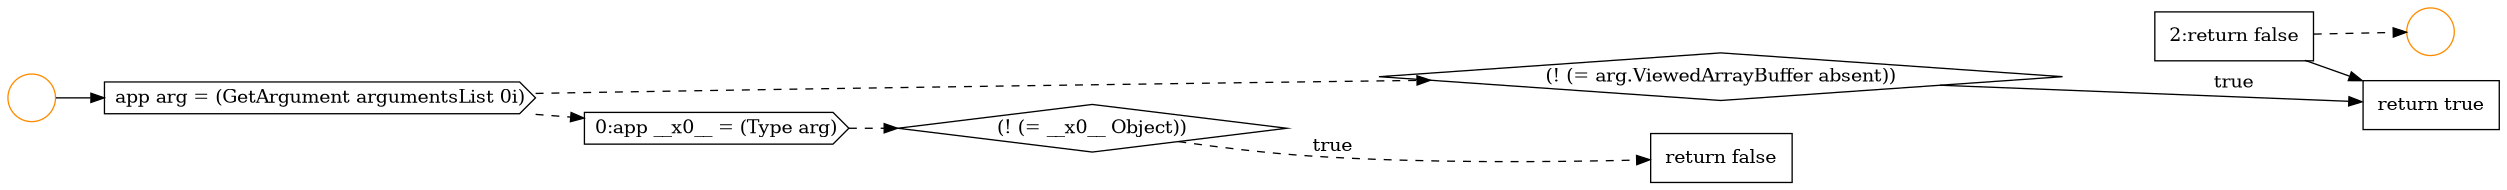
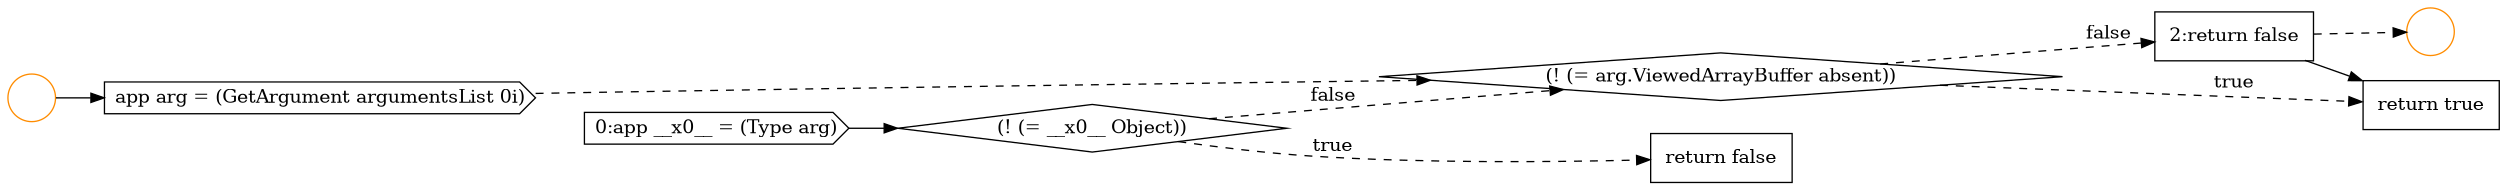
  digraph {
    fontname="DejaVu Serif"
    rankdir=LR
    node [color=black fillcolor=white fontname="DejaVu Serif" shape=none style=filled]
    edge [color=black fontname="DejaVu Serif" style=dashed]
    n1 [label=<<font color="black">(! (= arg.ViewedArrayBuffer absent))</font>> shape=diamond]
    n2 [label=<<font color="black">     <table border="0" cellborder="1" cellspacing="0" cellpadding="10">       <tr><td align="left">2:return false</td></tr>     </table>   </font>> margin=0]
    n3 [label=<<font color="black">     <table border="0" cellborder="1" cellspacing="0" cellpadding="10">       <tr><td align="left">return true</td></tr>     </table>   </font>> margin=0]
    n4 [color=darkorange label=" " shape=circle]
    n5 [label=<<font color="black">0:app __x0__ = (Type arg)</font>> shape=cds]
    n6 [label=<<font color="black">(! (= __x0__ Object))</font>> shape=diamond]
    n7 [label=<<font color="black">     <table border="0" cellborder="1" cellspacing="0" cellpadding="10">       <tr><td align="left">return false</td></tr>     </table>   </font>> margin=0]
    n8 [color=darkorange label=" " shape=circle]
    n9 [label=<<font color="black">app arg = (GetArgument argumentsList 0i)</font>> shape=cds]
-   n1 -> n3 [label=<<font color="black">true</font>> style=solid]
+   n1 -> n2 [label=<<font color="black">false</font>>]
+   n1 -> n3 [label=<<font color="black">true</font>>]
    n2 -> n3 [style=solid]
    n2 -> n4
-   n5 -> n6
+   n5 -> n6 [style=solid]
+   n6 -> n1 [label=<<font color="black">false</font>>]
    n6 -> n7 [label=<<font color="black">true</font>>]
    n8 -> n9 [style=solid]
    n9 -> n1
-   n9 -> n5
  }
